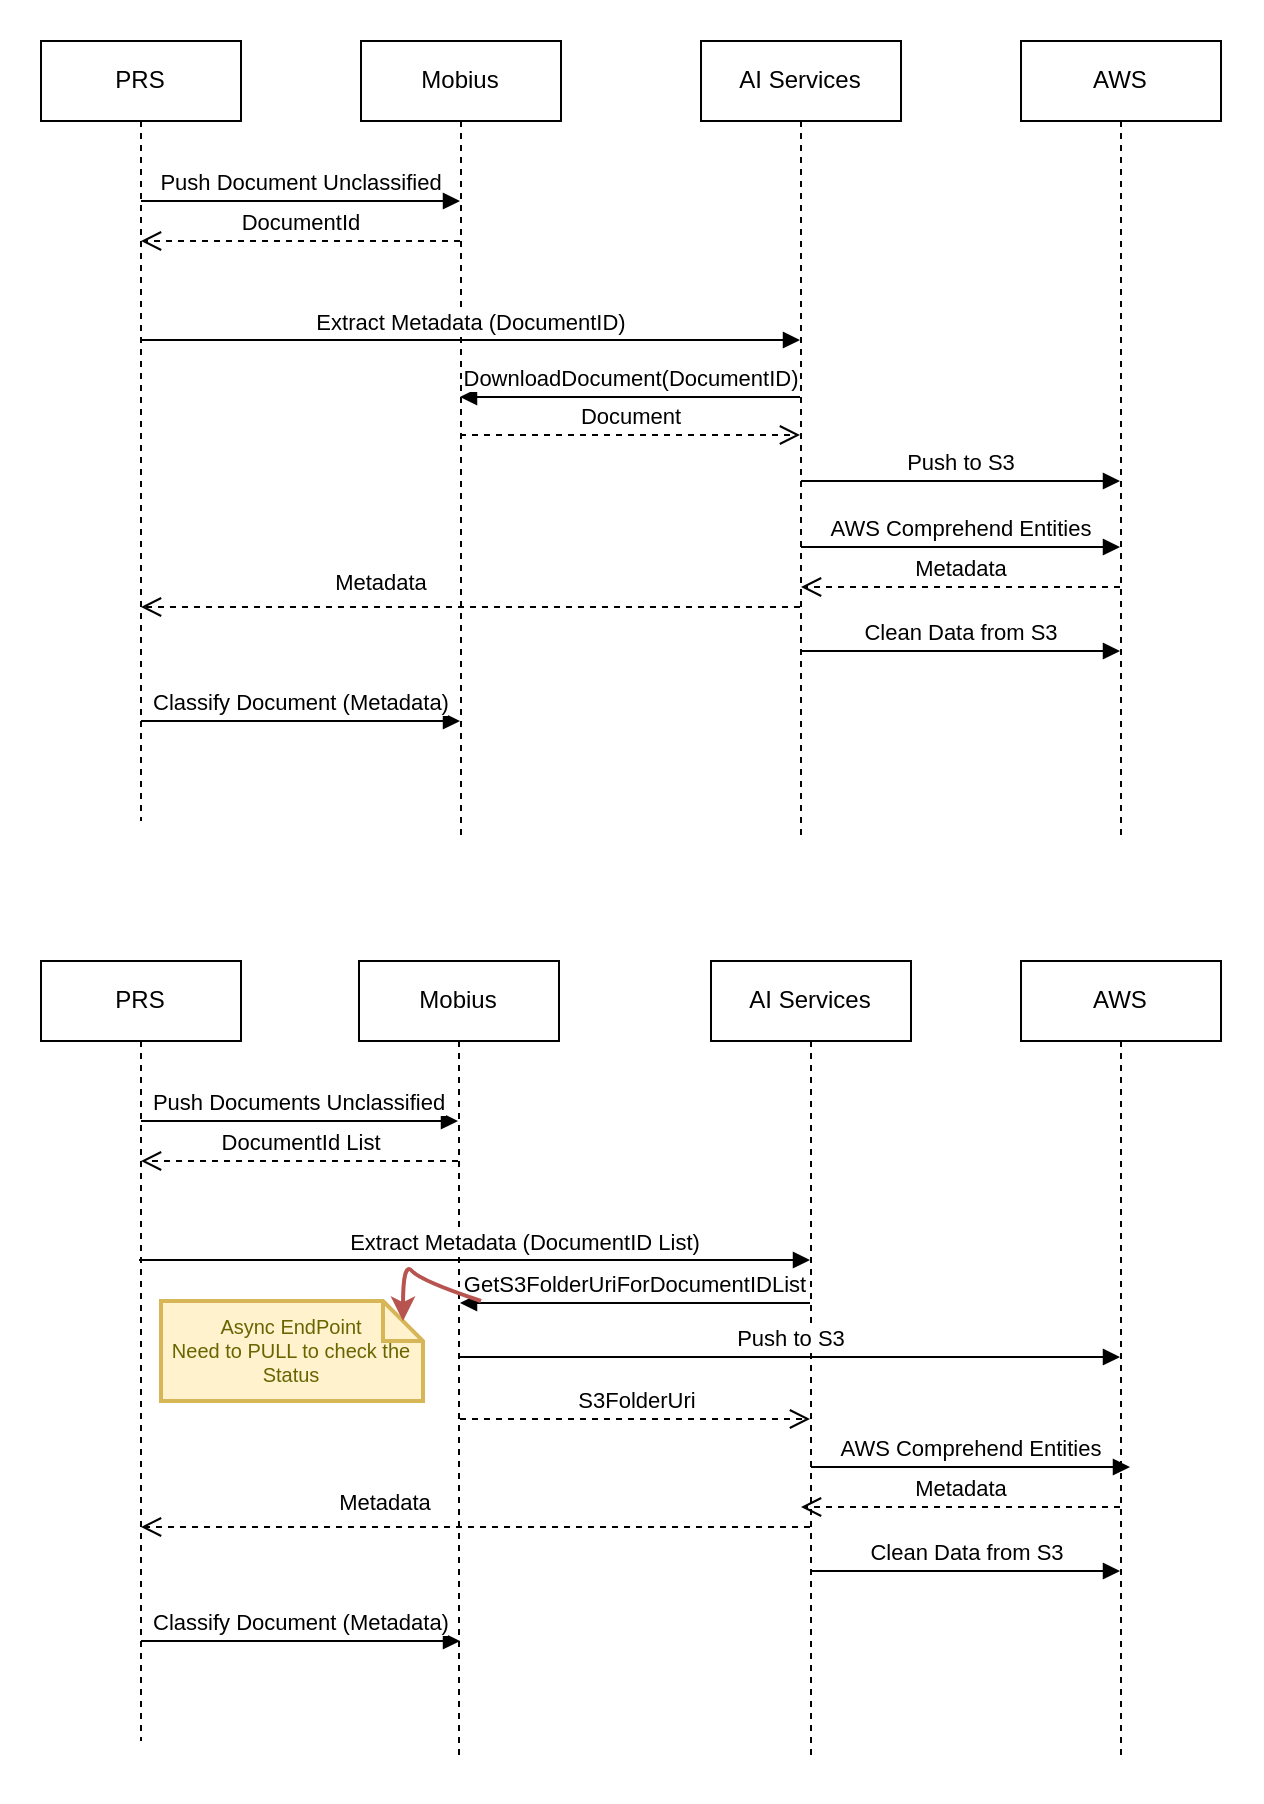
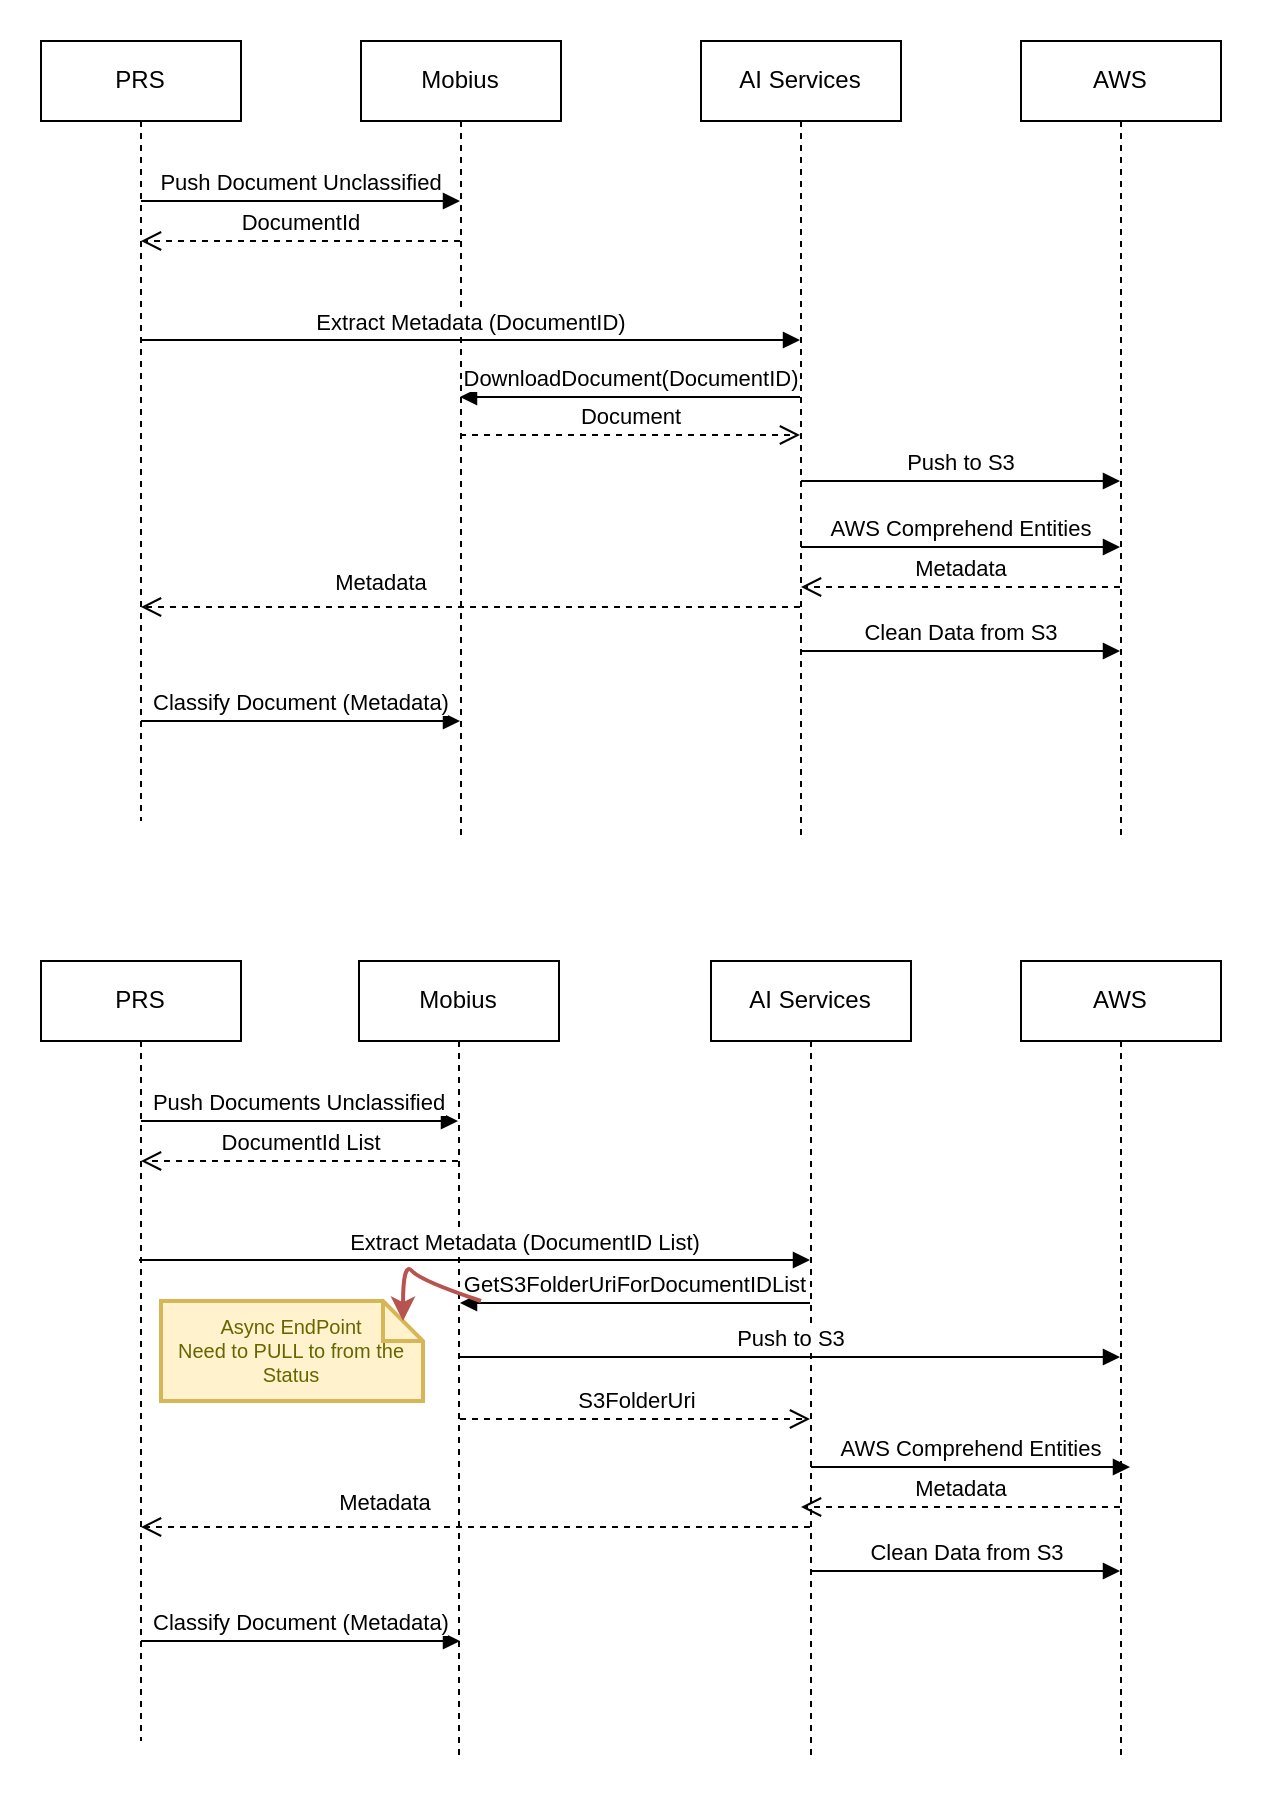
  <mxCell id="0" />
  <mxCell id="1" parent="0" />
  <mxCell id="2" value="PRS" style="shape=umlLifeline;perimeter=lifelinePerimeter;whiteSpace=wrap;html=1;container=1;collapsible=0;recursiveResize=0;outlineConnect=0;" parent="1" vertex="1"><mxGeometry x="20" y="20" width="100" height="390" as="geometry" /></mxCell>
  <mxCell id="3" value="Push Document Unclassified" style="html=1;verticalAlign=bottom;endArrow=block;rounded=0;" parent="2" target="9" edge="1"><mxGeometry width="80" relative="1" as="geometry"><mxPoint x="50" y="80" as="sourcePoint" /><mxPoint x="130" y="80" as="targetPoint" /></mxGeometry></mxCell>
  <mxCell id="4" value="DocumentId" style="html=1;verticalAlign=bottom;endArrow=open;dashed=1;endSize=8;rounded=0;" parent="2" source="9" edge="1"><mxGeometry relative="1" as="geometry"><mxPoint x="130" y="100" as="sourcePoint" /><mxPoint x="50" y="100" as="targetPoint" /></mxGeometry></mxCell>
  <mxCell id="5" value="AI Services" style="shape=umlLifeline;perimeter=lifelinePerimeter;whiteSpace=wrap;html=1;container=1;collapsible=0;recursiveResize=0;outlineConnect=0;" parent="1" vertex="1"><mxGeometry x="350" y="20" width="100" height="400" as="geometry" /></mxCell>
  <mxCell id="6" value="AWS Comprehend Entities" style="html=1;verticalAlign=bottom;endArrow=block;rounded=0;" parent="5" edge="1"><mxGeometry width="80" relative="1" as="geometry"><mxPoint x="50" y="253" as="sourcePoint" /><mxPoint x="209.5" y="253" as="targetPoint" /></mxGeometry></mxCell>
  <mxCell id="7" value="AWS" style="shape=umlLifeline;perimeter=lifelinePerimeter;whiteSpace=wrap;html=1;container=1;collapsible=0;recursiveResize=0;outlineConnect=0;" parent="1" vertex="1"><mxGeometry x="510" y="20" width="100" height="400" as="geometry" /></mxCell>
  <mxCell id="8" value="Push to S3" style="html=1;verticalAlign=bottom;endArrow=block;rounded=0;" parent="7" edge="1"><mxGeometry width="80" relative="1" as="geometry"><mxPoint x="-110" y="220" as="sourcePoint" /><mxPoint x="49.5" y="220" as="targetPoint" /></mxGeometry></mxCell>
  <mxCell id="9" value="Mobius" style="shape=umlLifeline;perimeter=lifelinePerimeter;whiteSpace=wrap;html=1;container=1;collapsible=0;recursiveResize=0;outlineConnect=0;" parent="1" vertex="1"><mxGeometry x="180" y="20" width="100" height="400" as="geometry" /></mxCell>
  <mxCell id="10" value="Extract Metadata (DocumentID)" style="html=1;verticalAlign=bottom;endArrow=block;rounded=0;" parent="9" target="5" edge="1"><mxGeometry width="80" relative="1" as="geometry"><mxPoint x="-110" y="149.5" as="sourcePoint" /><mxPoint x="49.5" y="149.5" as="targetPoint" /></mxGeometry></mxCell>
  <mxCell id="11" value="DownloadDocument(DocumentID)" style="html=1;verticalAlign=bottom;endArrow=block;rounded=0;" parent="1" edge="1"><mxGeometry width="80" relative="1" as="geometry"><mxPoint x="399.5" y="198" as="sourcePoint" /><mxPoint x="229.5" y="198" as="targetPoint" /><Array as="points"><mxPoint x="310" y="198" /></Array></mxGeometry></mxCell>
  <mxCell id="12" value="Document" style="html=1;verticalAlign=bottom;endArrow=open;dashed=1;endSize=8;rounded=0;" parent="1" edge="1"><mxGeometry relative="1" as="geometry"><mxPoint x="229.5" y="217" as="sourcePoint" /><mxPoint x="399.5" y="217" as="targetPoint" /></mxGeometry></mxCell>
  <mxCell id="13" value="Metadata" style="html=1;verticalAlign=bottom;endArrow=open;dashed=1;endSize=8;rounded=0;" parent="1" edge="1"><mxGeometry relative="1" as="geometry"><mxPoint x="559.5" y="293" as="sourcePoint" /><mxPoint x="400" y="293" as="targetPoint" /></mxGeometry></mxCell>
  <mxCell id="14" value="Metadata" style="html=1;verticalAlign=bottom;endArrow=open;dashed=1;endSize=8;rounded=0;" parent="1" source="5" edge="1"><mxGeometry x="0.272" y="-3" relative="1" as="geometry"><mxPoint x="229.5" y="303" as="sourcePoint" /><mxPoint x="70" y="303" as="targetPoint" /><mxPoint as="offset" /></mxGeometry></mxCell>
  <mxCell id="15" value="Clean Data from S3" style="html=1;verticalAlign=bottom;endArrow=block;rounded=0;" parent="1" edge="1"><mxGeometry width="80" relative="1" as="geometry"><mxPoint x="400" y="325" as="sourcePoint" /><mxPoint x="559.5" y="325" as="targetPoint" /></mxGeometry></mxCell>
  <mxCell id="16" value="Classify Document (Metadata)" style="html=1;verticalAlign=bottom;endArrow=block;rounded=0;" parent="1" edge="1"><mxGeometry width="80" relative="1" as="geometry"><mxPoint x="70" y="360" as="sourcePoint" /><mxPoint x="229.5" y="360" as="targetPoint" /></mxGeometry></mxCell>
  <mxCell id="17" value="PRS" style="shape=umlLifeline;perimeter=lifelinePerimeter;whiteSpace=wrap;html=1;container=1;collapsible=0;recursiveResize=0;outlineConnect=0;" vertex="1" parent="1"><mxGeometry x="20" y="480" width="100" height="390" as="geometry" /></mxCell>
  <mxCell id="18" value="Push Documents Unclassified" style="html=1;verticalAlign=bottom;endArrow=block;rounded=0;" edge="1" parent="17" target="24"><mxGeometry width="80" relative="1" as="geometry"><mxPoint x="50" y="80" as="sourcePoint" /><mxPoint x="130" y="80" as="targetPoint" /></mxGeometry></mxCell>
  <mxCell id="19" value="DocumentId List" style="html=1;verticalAlign=bottom;endArrow=open;dashed=1;endSize=8;rounded=0;" edge="1" parent="17" source="24"><mxGeometry relative="1" as="geometry"><mxPoint x="130" y="100" as="sourcePoint" /><mxPoint x="50" y="100" as="targetPoint" /></mxGeometry></mxCell>
  <mxCell id="20" value="AI Services" style="shape=umlLifeline;perimeter=lifelinePerimeter;whiteSpace=wrap;html=1;container=1;collapsible=0;recursiveResize=0;outlineConnect=0;" vertex="1" parent="1"><mxGeometry x="355" y="480" width="100" height="400" as="geometry" /></mxCell>
  <mxCell id="21" value="AWS Comprehend Entities" style="html=1;verticalAlign=bottom;endArrow=block;rounded=0;" edge="1" parent="20"><mxGeometry width="80" relative="1" as="geometry"><mxPoint x="50" y="253" as="sourcePoint" /><mxPoint x="209.5" y="253" as="targetPoint" /></mxGeometry></mxCell>
  <mxCell id="22" value="AWS" style="shape=umlLifeline;perimeter=lifelinePerimeter;whiteSpace=wrap;html=1;container=1;collapsible=0;recursiveResize=0;outlineConnect=0;" vertex="1" parent="1"><mxGeometry x="510" y="480" width="100" height="400" as="geometry" /></mxCell>
  <mxCell id="23" value="Push to S3" style="html=1;verticalAlign=bottom;endArrow=block;rounded=0;" edge="1" parent="22"><mxGeometry width="80" relative="1" as="geometry"><mxPoint x="-281.5" y="198" as="sourcePoint" /><mxPoint x="49.5" y="198" as="targetPoint" /></mxGeometry></mxCell>
  <mxCell id="24" value="Mobius" style="shape=umlLifeline;perimeter=lifelinePerimeter;whiteSpace=wrap;html=1;container=1;collapsible=0;recursiveResize=0;outlineConnect=0;" vertex="1" parent="1"><mxGeometry x="179" y="480" width="100" height="400" as="geometry" /></mxCell>
  <mxCell id="25" value="Extract Metadata (DocumentID List)" style="html=1;verticalAlign=bottom;endArrow=block;rounded=0;" edge="1" parent="24" target="20"><mxGeometry x="0.153" width="80" relative="1" as="geometry"><mxPoint x="-110" y="149.5" as="sourcePoint" /><mxPoint x="49.5" y="149.5" as="targetPoint" /><mxPoint as="offset" /></mxGeometry></mxCell>
  <mxCell id="26" value="GetS3FolderUriForDocumentIDList" style="html=1;verticalAlign=bottom;endArrow=block;rounded=0;" edge="1" parent="1"><mxGeometry width="80" relative="1" as="geometry"><mxPoint x="404.5" y="651" as="sourcePoint" /><mxPoint x="229.5" y="651" as="targetPoint" /><Array as="points"><mxPoint x="310" y="651" /></Array></mxGeometry></mxCell>
  <mxCell id="27" value="S3FolderUri" style="html=1;verticalAlign=bottom;endArrow=open;dashed=1;endSize=8;rounded=0;" edge="1" parent="1"><mxGeometry relative="1" as="geometry"><mxPoint x="229.5" y="709" as="sourcePoint" /><mxPoint x="404.5" y="709" as="targetPoint" /></mxGeometry></mxCell>
  <mxCell id="28" value="Metadata" style="html=1;verticalAlign=bottom;endArrow=open;dashed=1;endSize=8;rounded=0;" edge="1" parent="1"><mxGeometry relative="1" as="geometry"><mxPoint x="559.5" y="753" as="sourcePoint" /><mxPoint x="400" y="753" as="targetPoint" /></mxGeometry></mxCell>
  <mxCell id="29" value="Metadata" style="html=1;verticalAlign=bottom;endArrow=open;dashed=1;endSize=8;rounded=0;" edge="1" parent="1" source="20"><mxGeometry x="0.272" y="-3" relative="1" as="geometry"><mxPoint x="229.5" y="763" as="sourcePoint" /><mxPoint x="70" y="763" as="targetPoint" /><mxPoint as="offset" /></mxGeometry></mxCell>
  <mxCell id="30" value="Clean Data from S3" style="html=1;verticalAlign=bottom;endArrow=block;rounded=0;" edge="1" parent="1" source="20"><mxGeometry width="80" relative="1" as="geometry"><mxPoint x="410" y="785" as="sourcePoint" /><mxPoint x="559.5" y="785" as="targetPoint" /></mxGeometry></mxCell>
  <mxCell id="31" value="Classify Document (Metadata)" style="html=1;verticalAlign=bottom;endArrow=block;rounded=0;" edge="1" parent="1"><mxGeometry width="80" relative="1" as="geometry"><mxPoint x="70" y="820" as="sourcePoint" /><mxPoint x="229.5" y="820" as="targetPoint" /></mxGeometry></mxCell>
- <mxCell id="32" value="Async EndPoint&lt;br style=&quot;font-size: 10px;&quot;&gt;Need to PULL to check the Status" style="shape=note;strokeWidth=2;fontSize=10;size=20;whiteSpace=wrap;html=1;fillColor=#fff2cc;strokeColor=#d6b656;fontColor=#666600;" vertex="1" parent="1"><mxGeometry x="80" y="650" width="131" height="50" as="geometry" /></mxCell>
+ <mxCell id="32" value="Async EndPoint&lt;br style=&quot;font-size: 10px;&quot;&gt;Need to PULL to from the Status" style="shape=note;strokeWidth=2;fontSize=10;size=20;whiteSpace=wrap;html=1;fillColor=#fff2cc;strokeColor=#d6b656;fontColor=#666600;" vertex="1" parent="1"><mxGeometry x="80" y="650" width="131" height="50" as="geometry" /></mxCell>
  <mxCell id="33" value="" style="curved=1;endArrow=classic;html=1;rounded=0;fontSize=10;fillColor=#f8cecc;strokeColor=#b85450;strokeWidth=2;entryX=0;entryY=0;entryDx=121;entryDy=10;entryPerimeter=0;" edge="1" parent="1" target="32"><mxGeometry width="50" height="50" relative="1" as="geometry"><mxPoint x="240" y="650" as="sourcePoint" /><mxPoint x="350" y="970" as="targetPoint" /><Array as="points"><mxPoint x="210" y="640" /><mxPoint x="201" y="630" /></Array></mxGeometry></mxCell>
